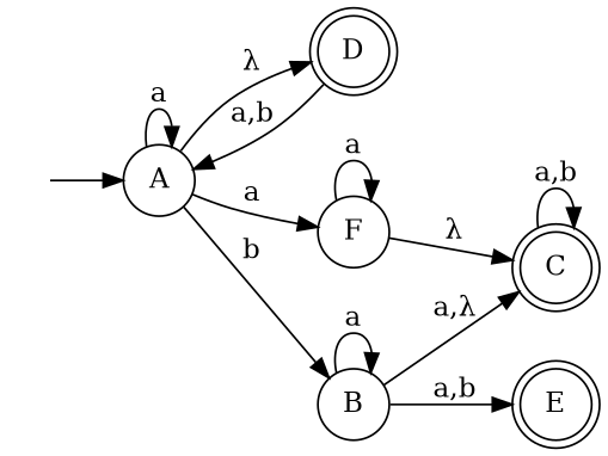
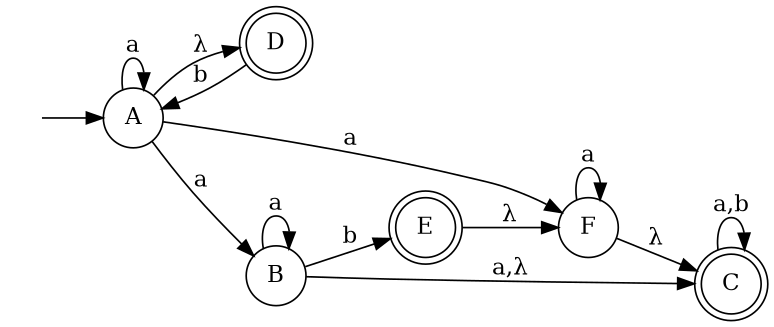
  digraph {
    rankdir=LR
    node [margin=0 shape=circle]
    C [shape=doublecircle]
    F
    D [shape=doublecircle]
    A
    B
    E [shape=doublecircle]
    " " [color=white width=0]
    C -> C [label="a,b"]
    F -> C [label="λ"]
    F -> F [label=a]
-   D -> A [label="a,b"]
+   D -> A [label=b]
    A -> F [label=a]
    A -> D [label="λ"]
    A -> A [label=a]
-   A -> B [label=b]
+   A -> B [label=a]
    B -> C [label="a,λ"]
    B -> B [label=a]
-   B -> E [label="a,b"]
+   B -> E [label=b]
+   E -> F [label="λ"]
    " " -> A
  }
